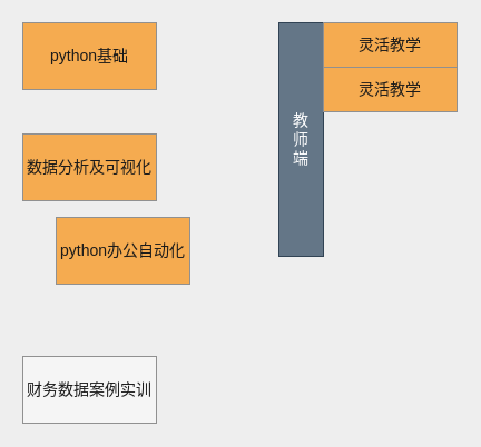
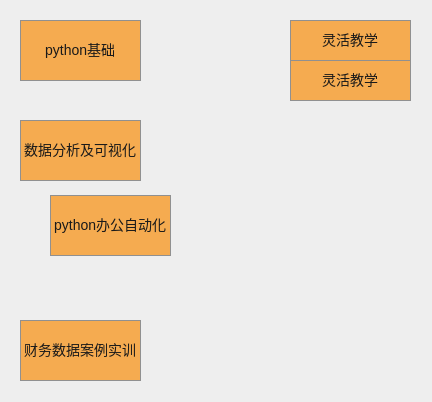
  <mxCell id="0" />
  <mxCell id="1" parent="0" />
  <mxCell id="2" value="python基础" style="rounded=0;whiteSpace=wrap;html=1;fillColor=#F5AB50;strokeColor=#909090;fontColor=#1A1A1A;fontSize=14;" parent="1" vertex="1"><mxGeometry x="20" y="20" width="120" height="60" as="geometry" /></mxCell>
  <mxCell id="3" value="数据分析及可视化" style="rounded=0;whiteSpace=wrap;html=1;sketch=0;fontColor=#1A1A1A;strokeColor=#909090;fillColor=#F5AB50;fontSize=14;" parent="1" vertex="1"><mxGeometry x="20" y="120" width="120" height="60" as="geometry" /></mxCell>
  <mxCell id="4" value="python办公自动化" style="rounded=0;whiteSpace=wrap;html=1;sketch=0;fontColor=#1A1A1A;strokeColor=#909090;fillColor=#F5AB50;fontSize=14;" vertex="1" parent="1"><mxGeometry x="50" y="195" width="120" height="60" as="geometry" /></mxCell>
- <mxCell id="5" value="财务数据案例实训" style="rounded=0;whiteSpace=wrap;html=1;sketch=0;fontColor=#1A1A1A;strokeColor=#909090;fillColor=#f5f5f5;fontSize=14;" vertex="1" parent="1"><mxGeometry x="20" y="320" width="120" height="60" as="geometry" /></mxCell>
- <mxCell id="6" value="教&lt;br style=&quot;font-size: 14px;&quot;&gt;师&lt;br style=&quot;font-size: 14px;&quot;&gt;端" style="rounded=0;whiteSpace=wrap;html=1;sketch=0;align=center;verticalAlign=middle;fillColor=#647687;strokeColor=#314354;fontSize=14;fontColor=#ffffff;" vertex="1" parent="1"><mxGeometry x="250" y="20" width="40" height="210" as="geometry" /></mxCell>
+ <mxCell id="5" value="财务数据案例实训" style="rounded=0;whiteSpace=wrap;html=1;sketch=0;fontColor=#1A1A1A;strokeColor=#909090;fillColor=#F5AB50;fontSize=14;" vertex="1" parent="1"><mxGeometry x="20" y="320" width="120" height="60" as="geometry" /></mxCell>
  <mxCell id="7" value="灵活教学" style="rounded=0;whiteSpace=wrap;html=1;sketch=0;fontSize=14;fontColor=#1A1A1A;strokeColor=#909090;fillColor=#F5AB50;align=center;verticalAlign=middle;" vertex="1" parent="1"><mxGeometry x="290" y="20" width="120" height="40" as="geometry" /></mxCell>
  <mxCell id="8" value="灵活教学" style="rounded=0;whiteSpace=wrap;html=1;sketch=0;fontSize=14;fontColor=#1A1A1A;strokeColor=#909090;fillColor=#F5AB50;align=center;verticalAlign=middle;" vertex="1" parent="1"><mxGeometry x="290" y="60" width="120" height="40" as="geometry" /></mxCell>
